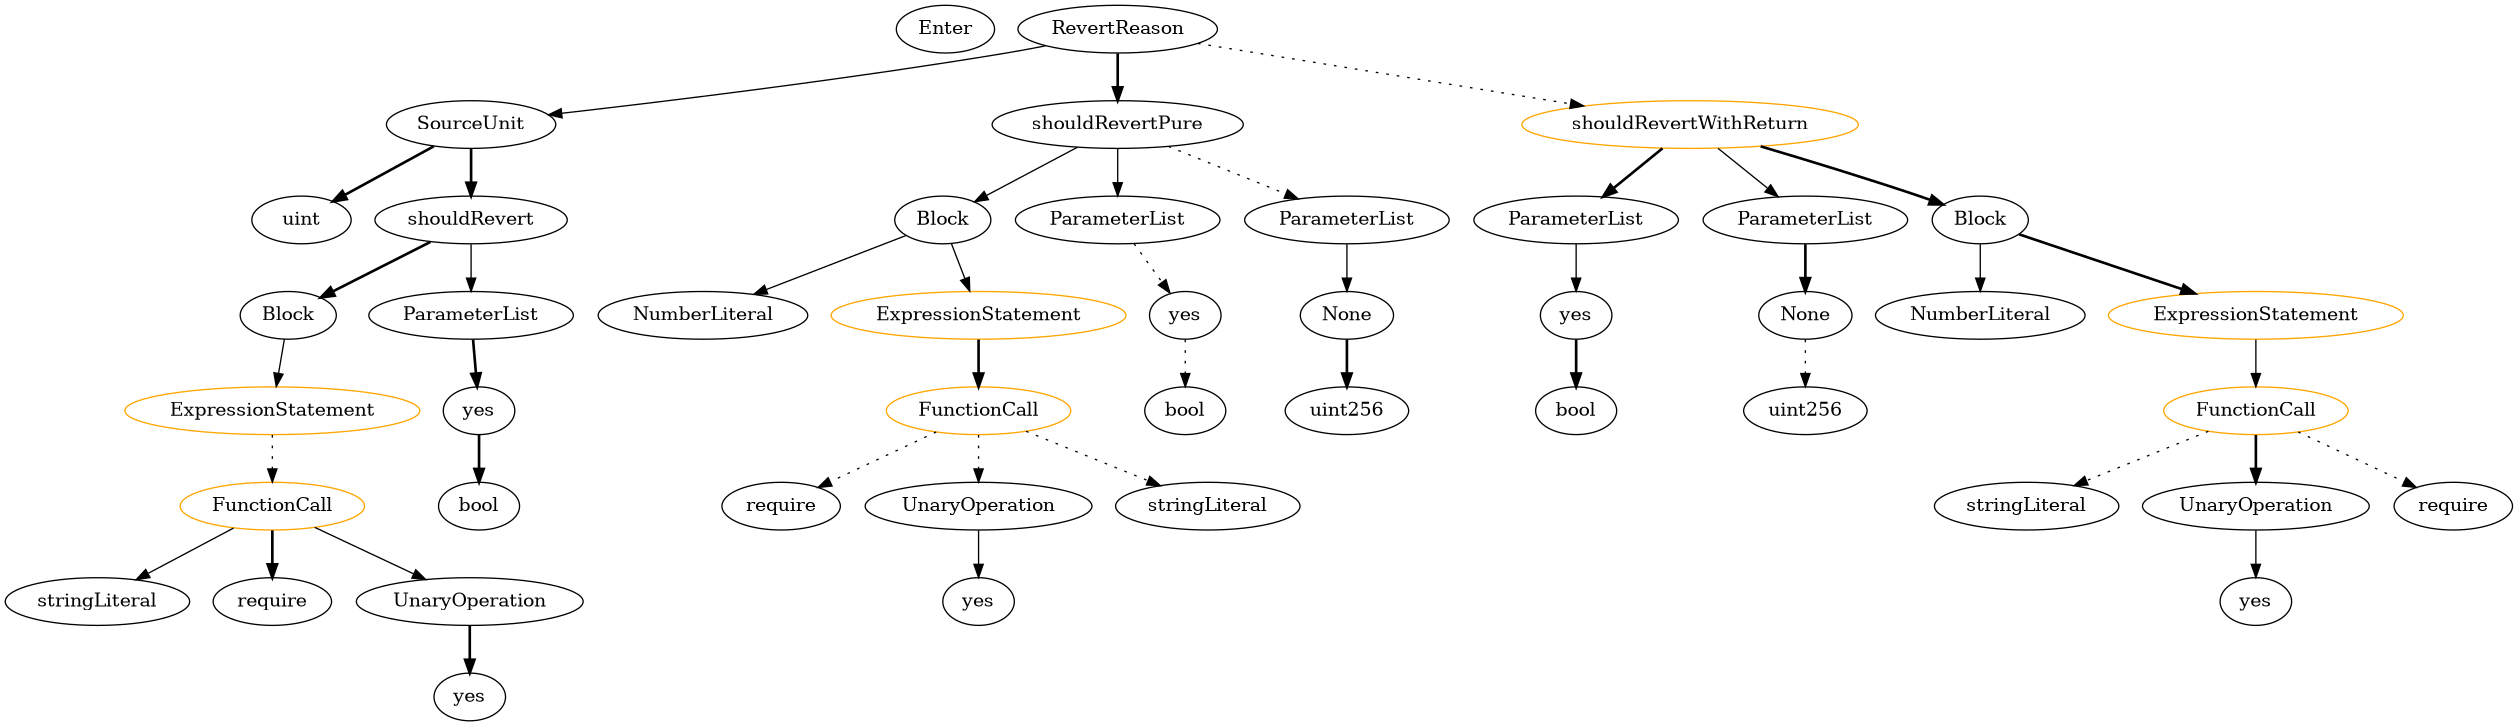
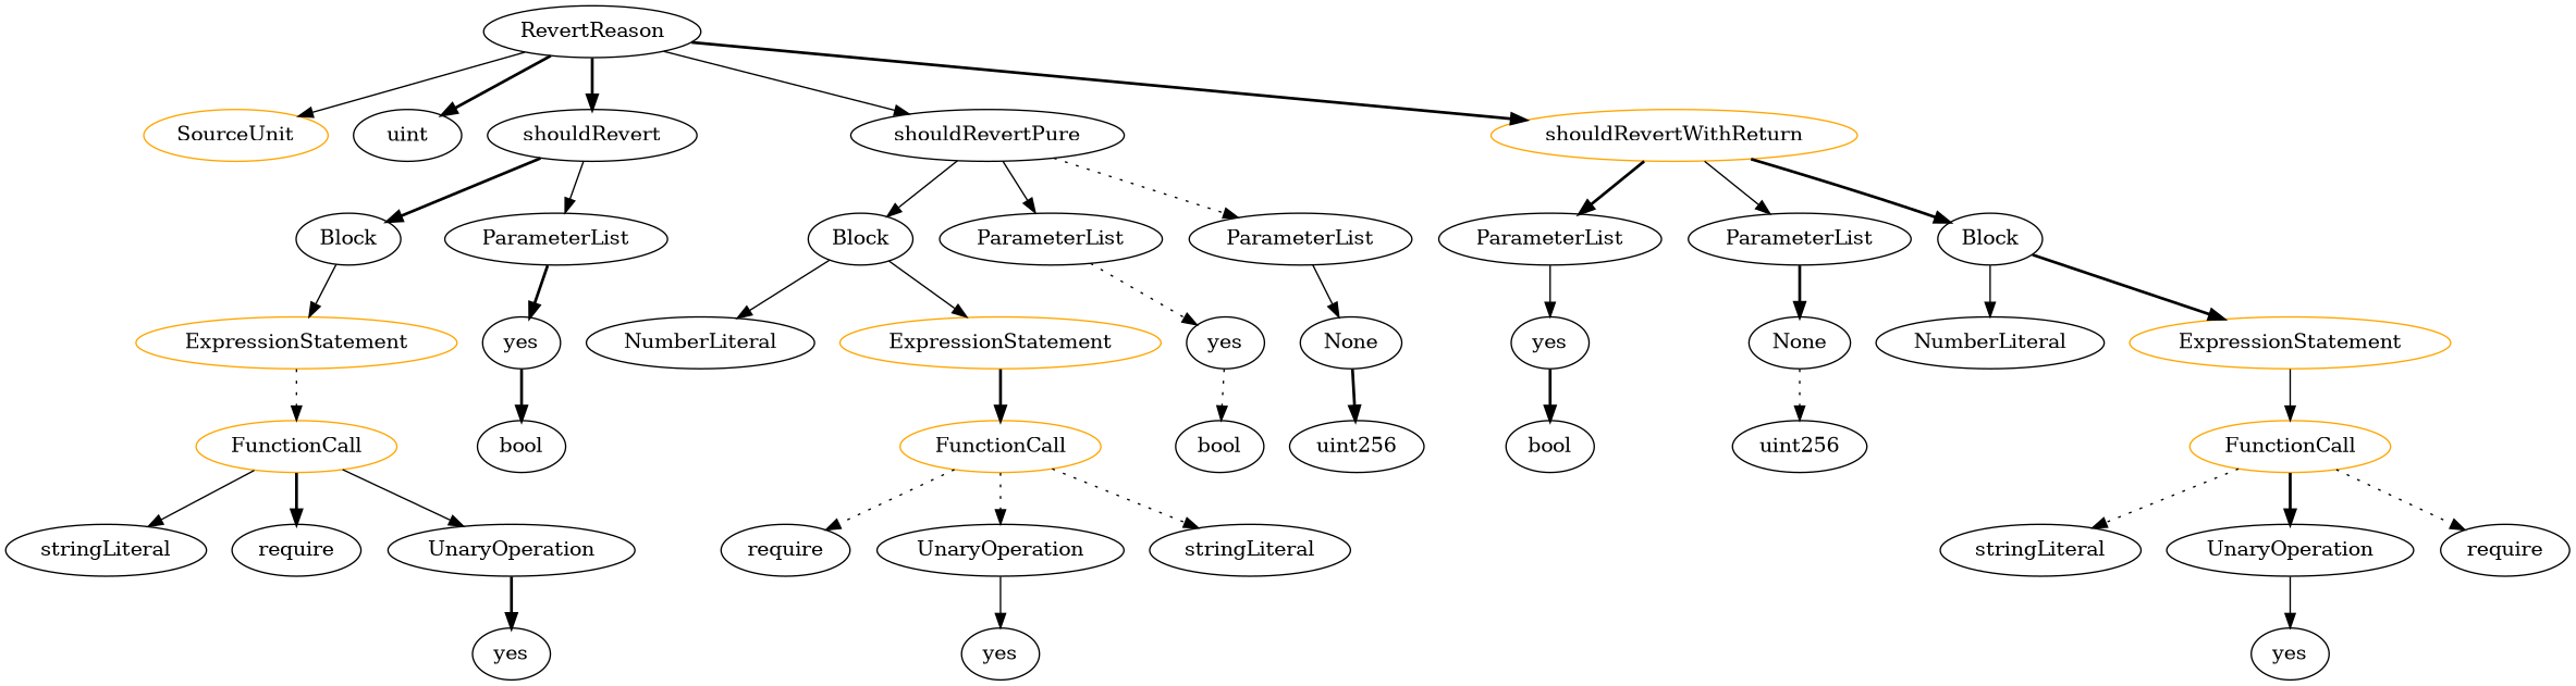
  strict digraph {
    node [color=black]
    edge [style=bold]
-   Enter [height=0.5 width=0.83628 color=""]
    n2 [height=0.5 label=bool width=0.76697]
    n3 [height=0.5 label=None width=0.85014]
    n4 [height=0.5 label=uint256 width=1.0442]
    n5 [height=0.5 label=yes width=0.75]
    n6 [height=0.5 label=stringLiteral width=1.5016]
    n7 [height=0.5 label=Block width=0.90558]
    n8 [height=0.5 label=NumberLiteral width=1.765]
    n9 [color=orange height=0.5 label=ExpressionStatement width=2.458]
    n10 [color=orange height=0.5 label=FunctionCall width=1.6125]
    n11 [height=0.5 label=require width=1.0026]
    n12 [height=0.5 label=UnaryOperation width=1.9452]
    n13 [height=0.5 label=stringLiteral width=1.5016]
    n14 [height=0.5 label=stringLiteral width=1.5016]
    n15 [height=0.5 label=yes width=0.75]
    n16 [height=0.5 label=yes width=0.75]
    n17 [height=0.5 label=bool width=0.76697]
-   n18 [height=0.5 label=SourceUnit width=1.46]
+   n18 [color=orange height=0.5 label=SourceUnit width=1.46]
    n19 [height=0.5 label=uint width=1.0442]
    n20 [height=0.5 label=RevertReason width=1.7511]
    n21 [height=0.5 label=shouldRevert width=1.6679]
    n22 [height=0.5 label=shouldRevertPure width=2.1392]
    n23 [color=orange height=0.5 label=shouldRevertWithReturn width=2.86]
    n24 [height=0.5 label=Block width=0.90558]
    n25 [height=0.5 label=ParameterList width=1.7095]
    n26 [height=0.5 label=ParameterList width=1.7095]
    n27 [height=0.5 label=ParameterList width=1.7095]
    n28 [height=0.5 label=ParameterList width=1.7095]
    n29 [height=0.5 label=ParameterList width=1.7095]
    n30 [height=0.5 label=Block width=0.90558]
    n31 [height=0.5 label=NumberLiteral width=1.765]
    n32 [height=0.5 label=yes width=0.75]
    n33 [height=0.5 label=bool width=0.76697]
    n34 [color=orange height=0.5 label=ExpressionStatement width=2.458]
    n35 [color=orange height=0.5 label=FunctionCall width=1.6125]
    n36 [height=0.5 label=UnaryOperation width=1.9452]
    n37 [height=0.5 label=require width=1.0026]
    n38 [color=orange height=0.5 label=ExpressionStatement width=2.458]
    n39 [height=0.5 label=yes width=0.75]
    n40 [color=orange height=0.5 label=FunctionCall width=1.6125]
    n41 [height=0.5 label=None width=0.85014]
    n42 [height=0.5 label=uint256 width=1.0442]
    n43 [height=0.5 label=require width=1.0026]
    n44 [height=0.5 label=UnaryOperation width=1.9452]
    n45 [height=0.5 label=yes width=0.75]
    n3 -> n4
    n7 -> n8 [style=solid]
    n7 -> n9 [style=solid]
    n9 -> n10
    n10 -> n11 [style=dotted]
    n10 -> n12 [style=dotted]
    n10 -> n13 [style=dotted]
    n12 -> n16 [style=solid]
-   n18 -> n19
+   n20 -> n19
    n20 -> n18 [style=solid]
-   n18 -> n21
-   n20 -> n22
-   n20 -> n23 [style=dotted]
+   n20 -> n21
+   n20 -> n22 [style=solid]
+   n20 -> n23
    n21 -> n24
    n21 -> n25 [style=solid]
    n22 -> n7 [style=solid]
    n22 -> n26 [style=solid]
    n22 -> n27 [style=dotted]
    n23 -> n28
    n23 -> n29 [style=solid]
    n23 -> n30
    n24 -> n38 [style=solid]
    n25 -> n39
    n26 -> n45 [style=dotted]
    n27 -> n3 [style=solid]
    n28 -> n32 [style=solid]
    n29 -> n41
    n30 -> n31 [style=solid]
    n30 -> n34
    n32 -> n33
    n34 -> n35 [style=solid]
    n35 -> n6 [style=dotted]
    n35 -> n36
    n35 -> n37 [style=dotted]
    n36 -> n5 [style=solid]
    n38 -> n40 [style=dotted]
    n39 -> n17
    n40 -> n14 [style=solid]
    n40 -> n43
    n40 -> n44 [style=solid]
    n41 -> n42 [style=dotted]
    n44 -> n15
    n45 -> n2 [style=dotted]
  }
